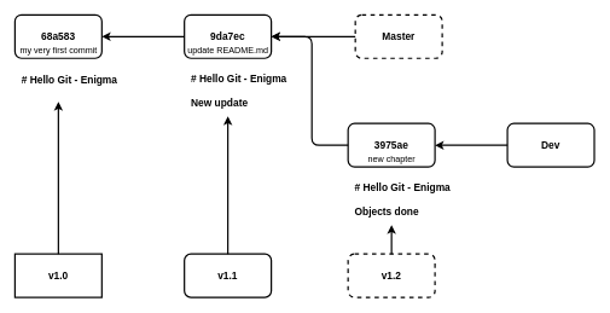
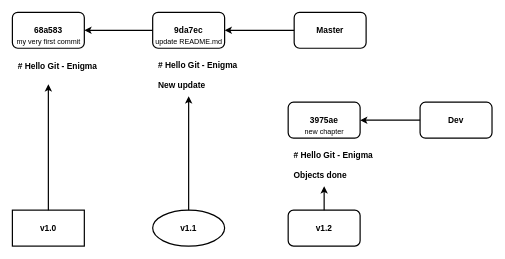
  <mxCell id="0" />
  <mxCell id="1" parent="0" />
  <mxCell id="2" value="&lt;font color=&quot;#000000&quot; style=&quot;font-size: 14px&quot;&gt;&lt;b&gt;9da7ec&lt;/b&gt;&lt;/font&gt;" style="rounded=1;whiteSpace=wrap;html=1;fillColor=none;strokeColor=#000000;strokeWidth=2;" vertex="1" parent="1"><mxGeometry x="254" y="20" width="120" height="60" as="geometry" /></mxCell>
  <mxCell id="3" value="&lt;font color=&quot;#000000&quot; style=&quot;font-size: 14px&quot;&gt;&lt;b&gt;68a583&lt;/b&gt;&lt;/font&gt;" style="rounded=1;whiteSpace=wrap;html=1;strokeColor=#000000;strokeWidth=2;fillColor=none;" vertex="1" parent="1"><mxGeometry x="20" y="20" width="120" height="60" as="geometry" /></mxCell>
  <mxCell id="4" value="" style="endArrow=classic;html=1;entryX=1;entryY=0.5;entryDx=0;entryDy=0;exitX=0;exitY=0.5;exitDx=0;exitDy=0;strokeWidth=2;strokeColor=#000000;" edge="1" parent="1" source="2" target="3"><mxGeometry width="50" height="50" relative="1" as="geometry"><mxPoint x="210" y="80" as="sourcePoint" /><mxPoint x="280" y="30" as="targetPoint" /></mxGeometry></mxCell>
  <mxCell id="5" value="&lt;font color=&quot;#000000&quot; style=&quot;font-size: 14px&quot;&gt;&lt;b&gt;# Hello Git - Enigma&lt;/b&gt;&lt;/font&gt;" style="text;html=1;align=center;verticalAlign=middle;resizable=0;points=[];autosize=1;strokeColor=none;fillColor=none;" vertex="1" parent="1"><mxGeometry x="20" y="100" width="150" height="20" as="geometry" /></mxCell>
  <mxCell id="6" value="&lt;div style=&quot;text-align: left&quot;&gt;&lt;b style=&quot;color: rgb(0 , 0 , 0) ; font-size: 14px&quot;&gt;# Hello Git - Enigma&lt;/b&gt;&lt;/div&gt;&lt;div style=&quot;text-align: left&quot;&gt;&lt;font color=&quot;#000000&quot;&gt;&lt;span style=&quot;font-size: 14px&quot;&gt;&lt;b&gt;&lt;br&gt;&lt;/b&gt;&lt;/span&gt;&lt;/font&gt;&lt;/div&gt;&lt;b style=&quot;color: rgb(0 , 0 , 0) ; font-size: 14px&quot;&gt;&lt;div style=&quot;text-align: left&quot;&gt;&lt;b&gt;New update&lt;/b&gt;&lt;/div&gt;&lt;/b&gt;" style="text;html=1;align=center;verticalAlign=middle;resizable=0;points=[];autosize=1;strokeColor=none;fillColor=none;" vertex="1" parent="1"><mxGeometry x="254" y="100" width="150" height="50" as="geometry" /></mxCell>
  <mxCell id="7" value="&lt;font color=&quot;#000000&quot;&gt;my very first commit&lt;/font&gt;" style="text;html=1;align=center;verticalAlign=middle;resizable=0;points=[];autosize=1;strokeColor=none;fillColor=none;" vertex="1" parent="1"><mxGeometry x="20" y="60" width="120" height="20" as="geometry" /></mxCell>
  <mxCell id="8" value="&lt;font color=&quot;#000000&quot;&gt;update README.md&lt;/font&gt;" style="text;html=1;align=center;verticalAlign=middle;resizable=0;points=[];autosize=1;strokeColor=none;fillColor=none;" vertex="1" parent="1"><mxGeometry x="249" y="60" width="130" height="20" as="geometry" /></mxCell>
- <mxCell id="9" value="&lt;b&gt;&lt;font style=&quot;font-size: 14px&quot; color=&quot;#000000&quot;&gt;Master&lt;/font&gt;&lt;/b&gt;" style="rounded=1;whiteSpace=wrap;html=1;fillColor=none;strokeColor=#000000;strokeWidth=2;dashed=1;" vertex="1" parent="1"><mxGeometry x="490" y="20" width="120" height="60" as="geometry" /></mxCell>
+ <mxCell id="9" value="&lt;b&gt;&lt;font style=&quot;font-size: 14px&quot; color=&quot;#000000&quot;&gt;Master&lt;/font&gt;&lt;/b&gt;" style="rounded=1;whiteSpace=wrap;html=1;fillColor=none;strokeColor=#000000;strokeWidth=2;" vertex="1" parent="1"><mxGeometry x="490" y="20" width="120" height="60" as="geometry" /></mxCell>
  <mxCell id="10" value="" style="endArrow=classic;html=1;exitX=0;exitY=0.5;exitDx=0;exitDy=0;entryX=1;entryY=0.5;entryDx=0;entryDy=0;strokeWidth=2;strokeColor=#000000;" edge="1" parent="1" source="9" target="2"><mxGeometry width="50" height="50" relative="1" as="geometry"><mxPoint x="460" y="-10" as="sourcePoint" /><mxPoint x="510" y="-60" as="targetPoint" /></mxGeometry></mxCell>
  <mxCell id="11" value="&lt;b&gt;&lt;font style=&quot;font-size: 14px&quot; color=&quot;#000000&quot;&gt;Dev&lt;/font&gt;&lt;/b&gt;" style="rounded=1;whiteSpace=wrap;html=1;fillColor=none;strokeColor=#000000;strokeWidth=2;" vertex="1" parent="1"><mxGeometry x="700" y="170" width="120" height="60" as="geometry" /></mxCell>
  <mxCell id="12" value="&lt;font color=&quot;#000000&quot;&gt;&lt;span style=&quot;font-size: 14px&quot;&gt;&lt;b&gt;3975ae&lt;/b&gt;&lt;/span&gt;&lt;/font&gt;" style="rounded=1;whiteSpace=wrap;html=1;fillColor=none;strokeColor=#000000;strokeWidth=2;" vertex="1" parent="1"><mxGeometry x="480" y="170" width="120" height="60" as="geometry" /></mxCell>
  <mxCell id="13" value="&lt;div style=&quot;text-align: left&quot;&gt;&lt;b style=&quot;color: rgb(0 , 0 , 0) ; font-size: 14px&quot;&gt;# Hello Git - Enigma&lt;/b&gt;&lt;/div&gt;&lt;div style=&quot;text-align: left&quot;&gt;&lt;font color=&quot;#000000&quot;&gt;&lt;span style=&quot;font-size: 14px&quot;&gt;&lt;b&gt;&lt;br&gt;&lt;/b&gt;&lt;/span&gt;&lt;/font&gt;&lt;/div&gt;&lt;b style=&quot;color: rgb(0 , 0 , 0) ; font-size: 14px&quot;&gt;&lt;div style=&quot;text-align: left&quot;&gt;Objects done&lt;/div&gt;&lt;/b&gt;" style="text;html=1;align=center;verticalAlign=middle;resizable=0;points=[];autosize=1;strokeColor=none;fillColor=none;" vertex="1" parent="1"><mxGeometry x="480" y="250" width="150" height="50" as="geometry" /></mxCell>
  <mxCell id="14" value="&lt;font color=&quot;#000000&quot;&gt;new chapter&lt;/font&gt;" style="text;html=1;align=center;verticalAlign=middle;resizable=0;points=[];autosize=1;strokeColor=none;fillColor=none;" vertex="1" parent="1"><mxGeometry x="500" y="210" width="80" height="20" as="geometry" /></mxCell>
- <mxCell id="15" value="" style="endArrow=classic;html=1;exitX=0;exitY=0.5;exitDx=0;exitDy=0;strokeWidth=2;strokeColor=#000000;edgeStyle=orthogonalEdgeStyle;entryX=1;entryY=0.5;entryDx=0;entryDy=0;" edge="1" parent="1" source="12" target="2"><mxGeometry width="50" height="50" relative="1" as="geometry"><mxPoint x="230" y="320" as="sourcePoint" /><mxPoint x="370" y="50" as="targetPoint" /><Array as="points"><mxPoint x="430" y="200" /><mxPoint x="430" y="50" /></Array></mxGeometry></mxCell>
  <mxCell id="16" value="" style="endArrow=classic;html=1;strokeColor=#000000;strokeWidth=2;exitX=0;exitY=0.5;exitDx=0;exitDy=0;entryX=1;entryY=0.5;entryDx=0;entryDy=0;" edge="1" parent="1" source="11" target="12"><mxGeometry width="50" height="50" relative="1" as="geometry"><mxPoint x="340" y="150" as="sourcePoint" /><mxPoint x="390" y="100" as="targetPoint" /></mxGeometry></mxCell>
- <mxCell id="17" value="&lt;b&gt;&lt;font style=&quot;font-size: 14px&quot; color=&quot;#000000&quot;&gt;v1.2&lt;/font&gt;&lt;/b&gt;" style="rounded=1;whiteSpace=wrap;html=1;fillColor=none;strokeColor=#000000;strokeWidth=2;dashed=1;" vertex="1" parent="1"><mxGeometry x="480" y="350" width="120" height="60" as="geometry" /></mxCell>
- <mxCell id="18" value="&lt;b&gt;&lt;font style=&quot;font-size: 14px&quot; color=&quot;#000000&quot;&gt;v1.1&lt;/font&gt;&lt;/b&gt;" style="rounded=1;whiteSpace=wrap;html=1;fillColor=none;strokeColor=#000000;strokeWidth=2;" vertex="1" parent="1"><mxGeometry x="254" y="350" width="120" height="60" as="geometry" /></mxCell>
+ <mxCell id="17" value="&lt;b&gt;&lt;font style=&quot;font-size: 14px&quot; color=&quot;#000000&quot;&gt;v1.2&lt;/font&gt;&lt;/b&gt;" style="rounded=1;whiteSpace=wrap;html=1;fillColor=none;strokeColor=#000000;strokeWidth=2;" vertex="1" parent="1"><mxGeometry x="480" y="350" width="120" height="60" as="geometry" /></mxCell>
+ <mxCell id="18" value="&lt;b&gt;&lt;font style=&quot;font-size: 14px&quot; color=&quot;#000000&quot;&gt;v1.1&lt;/font&gt;&lt;/b&gt;" style="ellipse;whiteSpace=wrap;html=1;fillColor=none;strokeColor=#000000;strokeWidth=2;" vertex="1" parent="1"><mxGeometry x="254" y="350" width="120" height="60" as="geometry" /></mxCell>
  <mxCell id="19" value="&lt;b&gt;&lt;font style=&quot;font-size: 14px&quot; color=&quot;#000000&quot;&gt;v1.0&lt;/font&gt;&lt;/b&gt;" style="whiteSpace=wrap;html=1;fillColor=none;strokeColor=#000000;strokeWidth=2;rounded=0;" vertex="1" parent="1"><mxGeometry x="20" y="350" width="120" height="60" as="geometry" /></mxCell>
  <mxCell id="20" value="" style="endArrow=classic;html=1;exitX=0.5;exitY=0;exitDx=0;exitDy=0;strokeWidth=2;strokeColor=#000000;" edge="1" parent="1" source="19"><mxGeometry width="50" height="50" relative="1" as="geometry"><mxPoint x="516" y="290" as="sourcePoint" /><mxPoint x="80" y="140" as="targetPoint" /></mxGeometry></mxCell>
  <mxCell id="21" value="" style="endArrow=classic;html=1;exitX=0.5;exitY=0;exitDx=0;exitDy=0;strokeWidth=2;strokeColor=#000000;" edge="1" parent="1" source="18"><mxGeometry width="50" height="50" relative="1" as="geometry"><mxPoint x="176" y="380" as="sourcePoint" /><mxPoint x="314" y="160" as="targetPoint" /></mxGeometry></mxCell>
  <mxCell id="22" value="" style="endArrow=classic;html=1;strokeColor=#000000;strokeWidth=2;exitX=0.5;exitY=0;exitDx=0;exitDy=0;" edge="1" parent="1" source="17"><mxGeometry width="50" height="50" relative="1" as="geometry"><mxPoint x="556" y="290" as="sourcePoint" /><mxPoint x="540" y="310" as="targetPoint" /></mxGeometry></mxCell>
